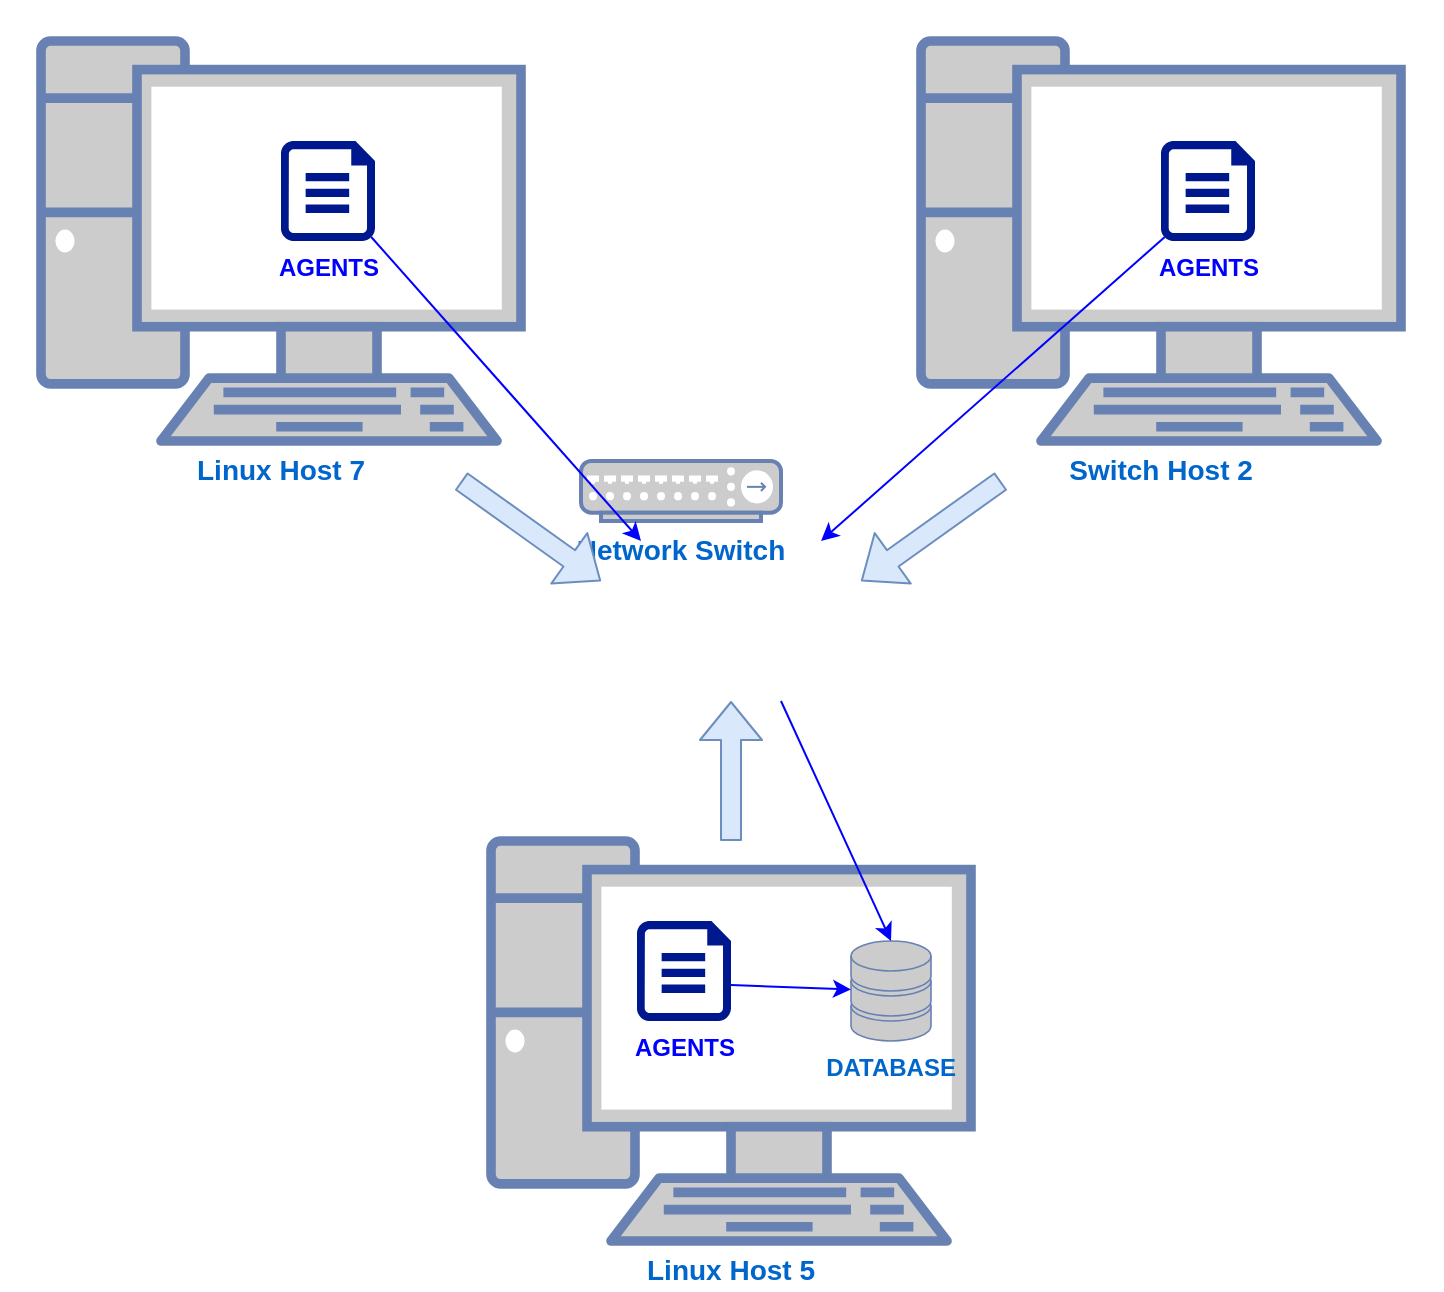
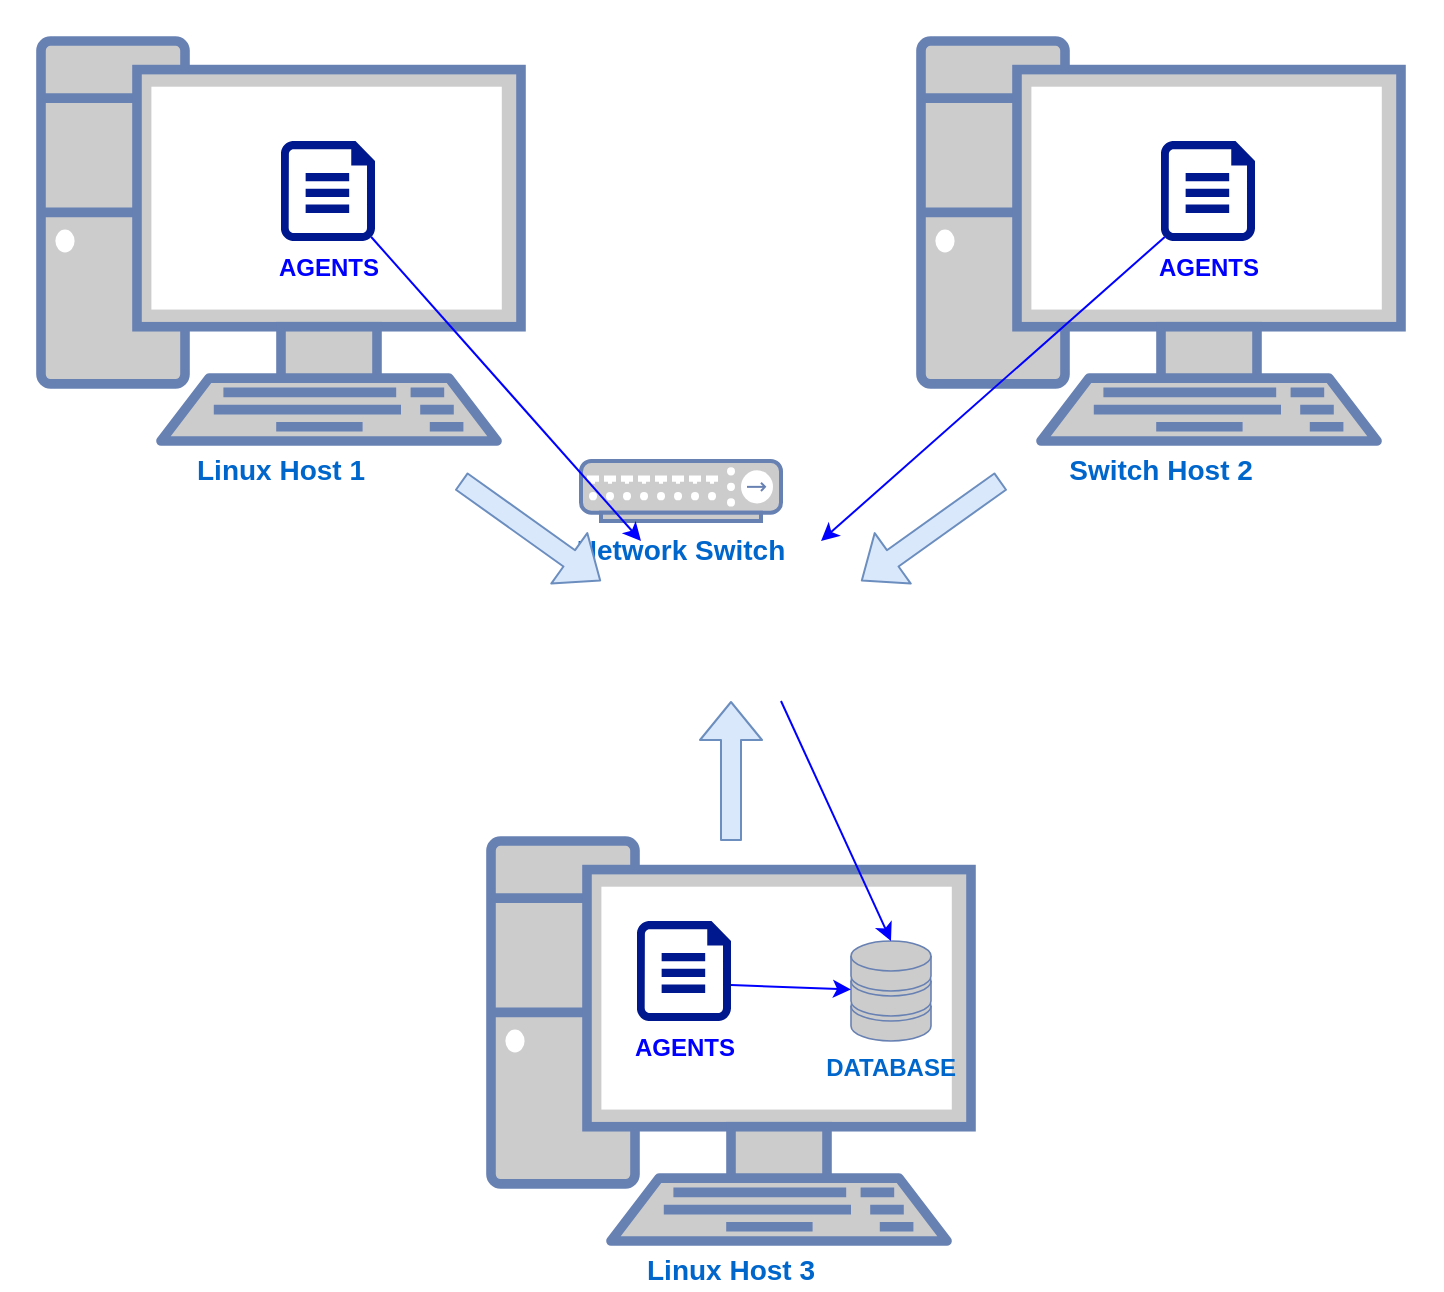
  <mxCell id="0" />
  <mxCell id="1" parent="0" />
  <mxCell id="2" value="&lt;font size=&quot;1&quot;&gt;&lt;b style=&quot;font-size: 14px&quot;&gt;Network Switch&lt;/b&gt;&lt;/font&gt;" style="fontColor=#0066CC;verticalAlign=top;verticalLabelPosition=bottom;labelPosition=center;align=center;html=1;outlineConnect=0;fillColor=#CCCCCC;strokeColor=#6881B3;gradientColor=none;gradientDirection=north;strokeWidth=2;shape=mxgraph.networks.hub;" vertex="1" parent="1"><mxGeometry x="290" y="230" width="100" height="30" as="geometry" /></mxCell>
- <mxCell id="3" value="&lt;b&gt;&lt;font style=&quot;font-size: 14px&quot;&gt;Linux Host 7&lt;/font&gt;&lt;/b&gt;" style="fontColor=#0066CC;verticalAlign=top;verticalLabelPosition=bottom;labelPosition=center;align=center;html=1;outlineConnect=0;fillColor=#CCCCCC;strokeColor=#6881B3;gradientColor=none;gradientDirection=north;strokeWidth=2;shape=mxgraph.networks.pc;" vertex="1" parent="1"><mxGeometry x="20" y="20" width="240" height="200" as="geometry" /></mxCell>
+ <mxCell id="3" value="&lt;b&gt;&lt;font style=&quot;font-size: 14px&quot;&gt;Linux Host 1&lt;/font&gt;&lt;/b&gt;" style="fontColor=#0066CC;verticalAlign=top;verticalLabelPosition=bottom;labelPosition=center;align=center;html=1;outlineConnect=0;fillColor=#CCCCCC;strokeColor=#6881B3;gradientColor=none;gradientDirection=north;strokeWidth=2;shape=mxgraph.networks.pc;" vertex="1" parent="1"><mxGeometry x="20" y="20" width="240" height="200" as="geometry" /></mxCell>
  <mxCell id="4" value="&lt;b&gt;&lt;font style=&quot;font-size: 14px&quot;&gt;Switch Host 2&lt;/font&gt;&lt;/b&gt;" style="fontColor=#0066CC;verticalAlign=top;verticalLabelPosition=bottom;labelPosition=center;align=center;html=1;outlineConnect=0;fillColor=#CCCCCC;strokeColor=#6881B3;gradientColor=none;gradientDirection=north;strokeWidth=2;shape=mxgraph.networks.pc;" vertex="1" parent="1"><mxGeometry x="460" y="20" width="240" height="200" as="geometry" /></mxCell>
- <mxCell id="5" value="&lt;b&gt;&lt;font style=&quot;font-size: 14px&quot;&gt;Linux Host 5&lt;/font&gt;&lt;/b&gt;" style="fontColor=#0066CC;verticalAlign=top;verticalLabelPosition=bottom;labelPosition=center;align=center;html=1;outlineConnect=0;fillColor=#CCCCCC;strokeColor=#6881B3;gradientColor=none;gradientDirection=north;strokeWidth=2;shape=mxgraph.networks.pc;" vertex="1" parent="1"><mxGeometry x="245" y="420" width="240" height="200" as="geometry" /></mxCell>
+ <mxCell id="5" value="&lt;b&gt;&lt;font style=&quot;font-size: 14px&quot;&gt;Linux Host 3&lt;/font&gt;&lt;/b&gt;" style="fontColor=#0066CC;verticalAlign=top;verticalLabelPosition=bottom;labelPosition=center;align=center;html=1;outlineConnect=0;fillColor=#CCCCCC;strokeColor=#6881B3;gradientColor=none;gradientDirection=north;strokeWidth=2;shape=mxgraph.networks.pc;" vertex="1" parent="1"><mxGeometry x="245" y="420" width="240" height="200" as="geometry" /></mxCell>
  <mxCell id="6" value="" style="shape=flexArrow;endArrow=classic;html=1;fillColor=#dae8fc;strokeColor=#6c8ebf;" edge="1" parent="1"><mxGeometry width="50" height="50" relative="1" as="geometry"><mxPoint x="365" y="420" as="sourcePoint" /><mxPoint x="365" y="350" as="targetPoint" /></mxGeometry></mxCell>
  <mxCell id="7" value="" style="shape=flexArrow;endArrow=classic;html=1;fillColor=#dae8fc;strokeColor=#6c8ebf;" edge="1" parent="1"><mxGeometry width="50" height="50" relative="1" as="geometry"><mxPoint x="230" y="240" as="sourcePoint" /><mxPoint x="300" y="290" as="targetPoint" /></mxGeometry></mxCell>
  <mxCell id="8" value="" style="shape=flexArrow;endArrow=classic;html=1;fillColor=#dae8fc;strokeColor=#6c8ebf;" edge="1" parent="1"><mxGeometry width="50" height="50" relative="1" as="geometry"><mxPoint x="500" y="240" as="sourcePoint" /><mxPoint x="430" y="290" as="targetPoint" /></mxGeometry></mxCell>
  <mxCell id="9" value="&lt;b&gt;DATABASE&lt;/b&gt;" style="fontColor=#0066CC;verticalAlign=top;verticalLabelPosition=bottom;labelPosition=center;align=center;html=1;outlineConnect=0;fillColor=#CCCCCC;strokeColor=#6881B3;gradientColor=none;gradientDirection=north;strokeWidth=2;shape=mxgraph.networks.storage;" vertex="1" parent="1"><mxGeometry x="425" y="470" width="40" height="50" as="geometry" /></mxCell>
  <mxCell id="10" value="&lt;font color=&quot;#0000ff&quot;&gt;&lt;b&gt;AGENTS&lt;/b&gt;&lt;/font&gt;" style="aspect=fixed;pointerEvents=1;shadow=0;dashed=0;html=1;strokeColor=none;labelPosition=center;verticalLabelPosition=bottom;verticalAlign=top;align=center;fillColor=#00188D;shape=mxgraph.azure.file" vertex="1" parent="1"><mxGeometry x="318" y="460" width="47" height="50" as="geometry" /></mxCell>
  <mxCell id="11" value="&lt;font color=&quot;#0000ff&quot;&gt;&lt;b&gt;AGENTS&lt;br&gt;&lt;/b&gt;&lt;/font&gt;" style="aspect=fixed;pointerEvents=1;shadow=0;dashed=0;html=1;strokeColor=none;labelPosition=center;verticalLabelPosition=bottom;verticalAlign=top;align=center;fillColor=#00188D;shape=mxgraph.azure.file" vertex="1" parent="1"><mxGeometry x="140" y="70" width="47" height="50" as="geometry" /></mxCell>
  <mxCell id="12" value="&lt;font color=&quot;#0000ff&quot;&gt;&lt;b&gt;AGENTS&lt;/b&gt;&lt;/font&gt;" style="aspect=fixed;pointerEvents=1;shadow=0;dashed=0;html=1;strokeColor=none;labelPosition=center;verticalLabelPosition=bottom;verticalAlign=top;align=center;fillColor=#00188D;shape=mxgraph.azure.file" vertex="1" parent="1"><mxGeometry x="580" y="70" width="47" height="50" as="geometry" /></mxCell>
  <mxCell id="13" value="" style="endArrow=classic;html=1;exitX=0.04;exitY=0.96;exitDx=0;exitDy=0;exitPerimeter=0;strokeColor=#0000FF;" edge="1" parent="1" source="12"><mxGeometry width="50" height="50" relative="1" as="geometry"><mxPoint x="340" y="190" as="sourcePoint" /><mxPoint x="410" y="270" as="targetPoint" /></mxGeometry></mxCell>
  <mxCell id="14" value="" style="endArrow=classic;html=1;strokeColor=#0000FF;exitX=0.96;exitY=0.96;exitDx=0;exitDy=0;exitPerimeter=0;" edge="1" parent="1" source="11"><mxGeometry width="50" height="50" relative="1" as="geometry"><mxPoint x="340" y="310" as="sourcePoint" /><mxPoint x="320" y="270" as="targetPoint" /></mxGeometry></mxCell>
  <mxCell id="15" value="" style="endArrow=classic;html=1;strokeColor=#0000FF;exitX=1;exitY=0.64;exitDx=0;exitDy=0;exitPerimeter=0;" edge="1" parent="1" source="10" target="9"><mxGeometry width="50" height="50" relative="1" as="geometry"><mxPoint x="340" y="310" as="sourcePoint" /><mxPoint x="390" y="260" as="targetPoint" /></mxGeometry></mxCell>
  <mxCell id="16" value="" style="endArrow=classic;html=1;strokeColor=#0000FF;entryX=0.5;entryY=0;entryDx=0;entryDy=0;entryPerimeter=0;" edge="1" parent="1" target="9"><mxGeometry width="50" height="50" relative="1" as="geometry"><mxPoint x="390" y="350" as="sourcePoint" /><mxPoint x="390" y="260" as="targetPoint" /></mxGeometry></mxCell>
